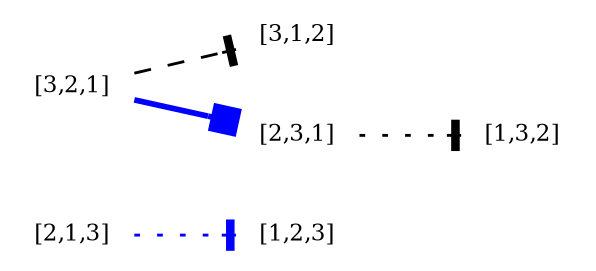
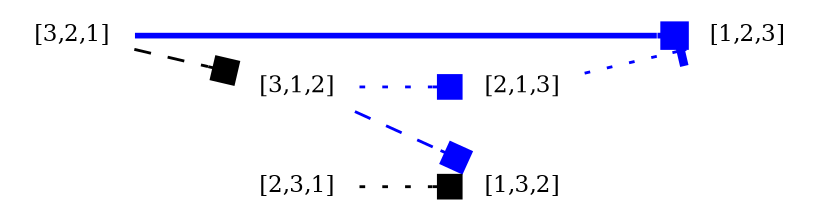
  digraph {
    mincross=1.0
    rankdir=LR
    node [fontsize=8 shape=plaintext]
    edge [arrowhead=box color=blue labelfontsize=6 style=dotted]
    "[2,1,3]" [height=.1 width=.1]
    "[1,2,3]" [height=.1 width=.1]
    "[1,3,2]" [height=.1 width=.1]
    "[3,1,2]" [height=.1 width=.1]
    "[2,3,1]" [height=.1 width=.1]
    "[3,2,1]" [height=.1 width=.1]
    "[2,1,3]" -> "[1,2,3]" [arrowhead=tee]
-   "[2,3,1]" -> "[1,3,2]" [arrowhead=tee color=black]
-   "[3,2,1]" -> "[3,1,2]" [arrowhead=tee color=black style=dashed]
-   "[3,2,1]" -> "[2,3,1]" [style=bold]
+   "[3,1,2]" -> "[2,1,3]"
+   "[3,1,2]" -> "[1,3,2]" [style=dashed]
+   "[2,3,1]" -> "[1,3,2]" [color=black]
+   "[3,2,1]" -> "[3,1,2]" [color=black style=dashed]
+   "[3,2,1]" -> "[1,2,3]" [style=bold]
  }
